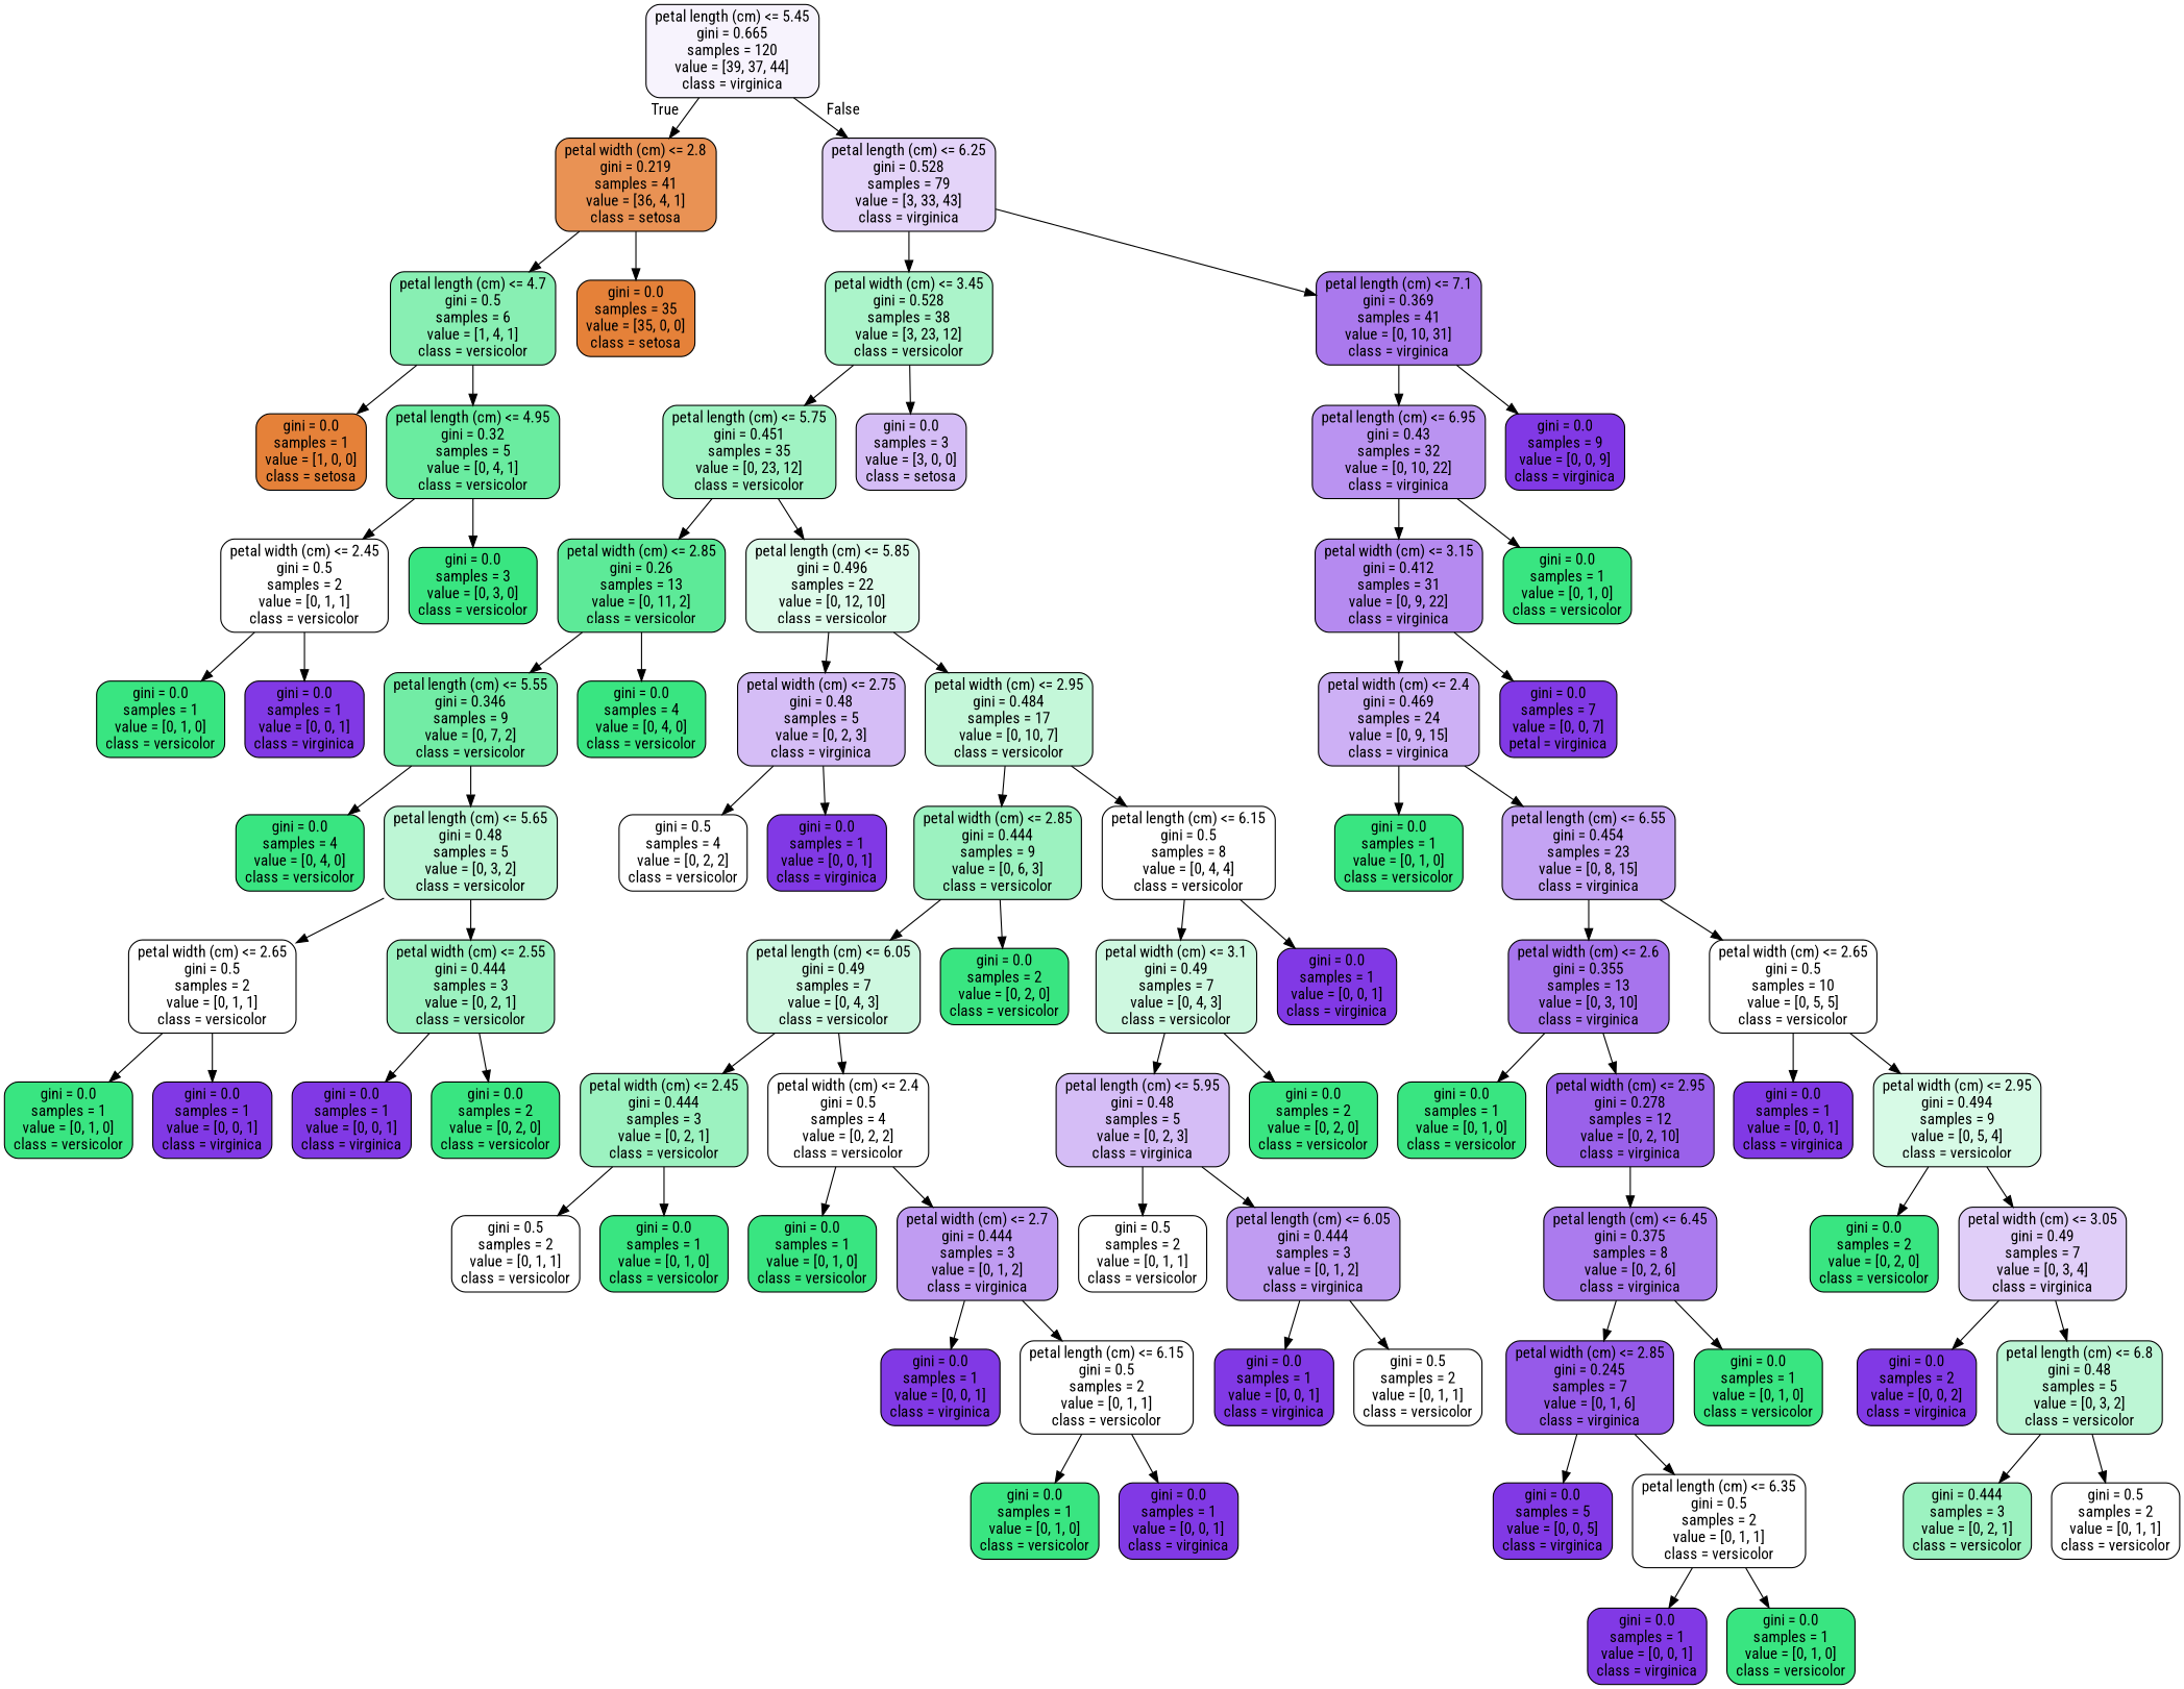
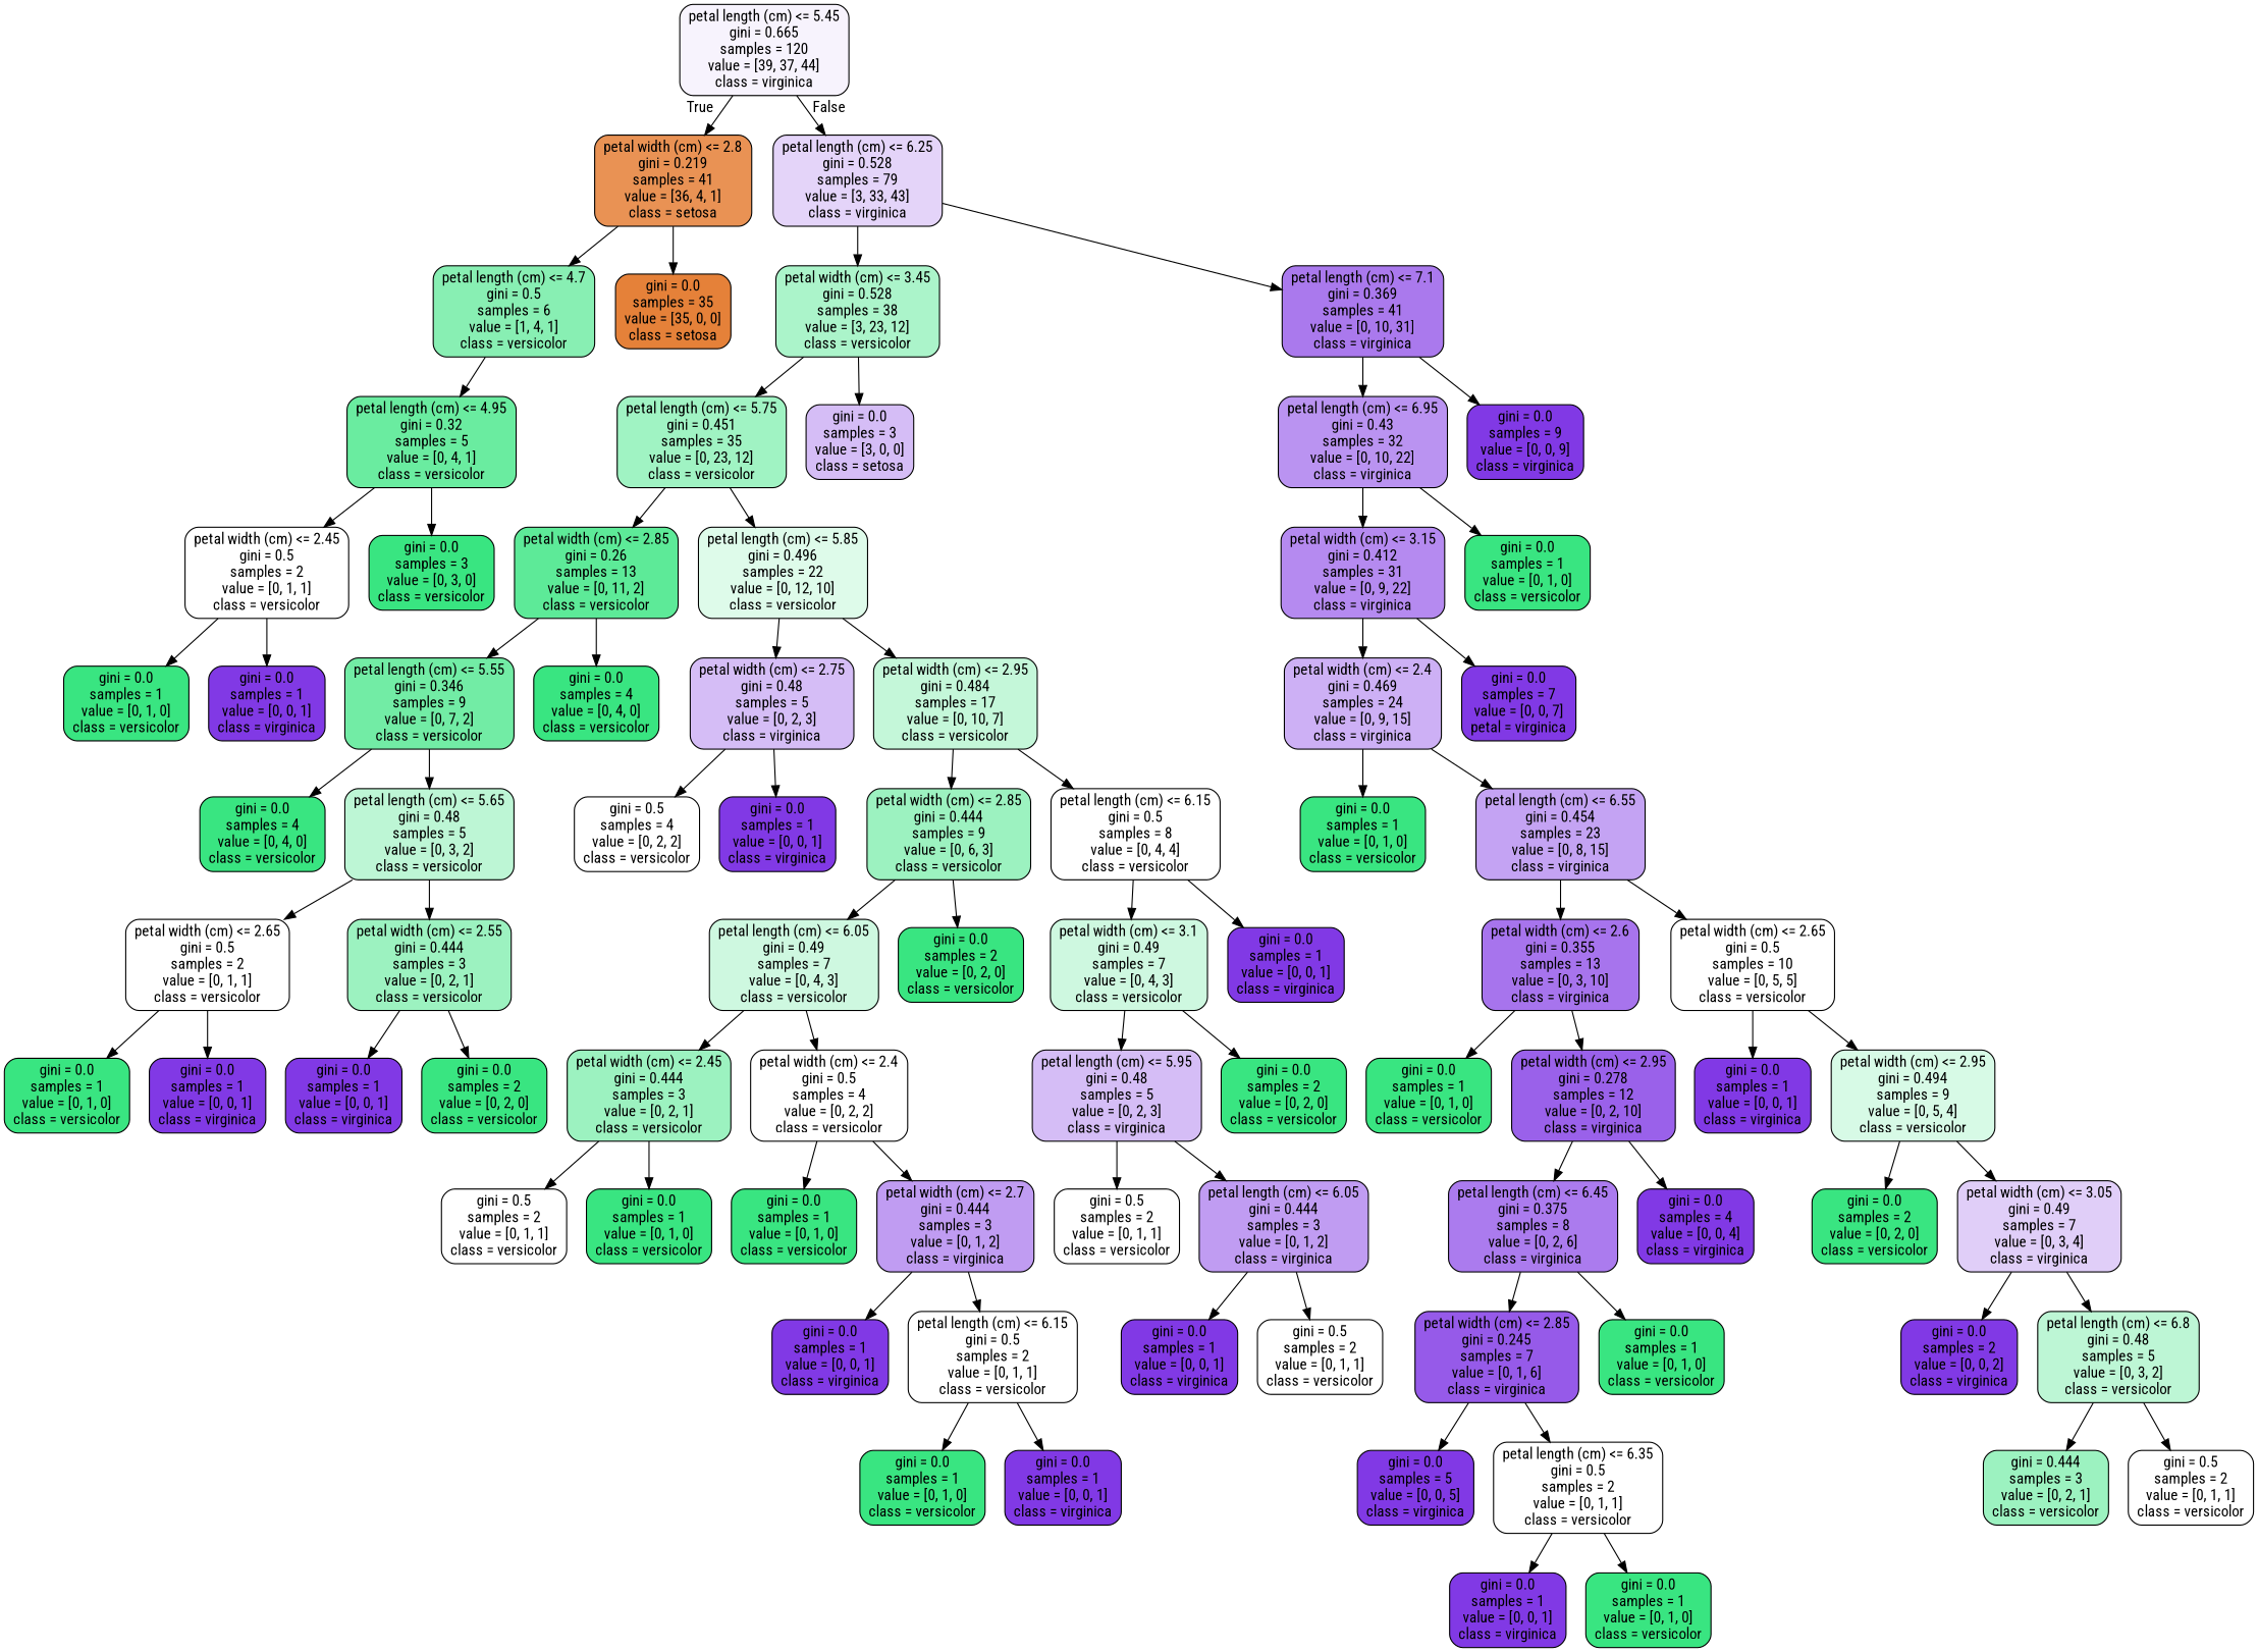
  digraph {
    fontname="Roboto Condensed"
    node [color=black fillcolor="#39e581" fontname="Roboto Condensed" shape=box style="filled, rounded"]
    edge [fontname="Roboto Condensed"]
    n1 [fillcolor="#f7f3fd" label="petal length (cm) <= 5.45\ngini = 0.665\nsamples = 120\nvalue = [39, 37, 44]\nclass = virginica"]
    n2 [fillcolor="#e99254" label="petal width (cm) <= 2.8\ngini = 0.219\nsamples = 41\nvalue = [36, 4, 1]\nclass = setosa"]
    n3 [fillcolor="#e4d4f9" label="petal length (cm) <= 6.25\ngini = 0.528\nsamples = 79\nvalue = [3, 33, 43]\nclass = virginica"]
    n4 [fillcolor="#88efb3" label="petal length (cm) <= 4.7\ngini = 0.5\nsamples = 6\nvalue = [1, 4, 1]\nclass = versicolor"]
    n5 [fillcolor="#e58139" label="gini = 0.0\nsamples = 35\nvalue = [35, 0, 0]\nclass = setosa"]
    n6 [fillcolor="#abf4ca" label="petal width (cm) <= 3.45\ngini = 0.528\nsamples = 38\nvalue = [3, 23, 12]\nclass = versicolor"]
    n7 [fillcolor="#aa79ed" label="petal length (cm) <= 7.1\ngini = 0.369\nsamples = 41\nvalue = [0, 10, 31]\nclass = virginica"]
-   n8 [fillcolor="#e58139" label="gini = 0.0\nsamples = 1\nvalue = [1, 0, 0]\nclass = setosa"]
    n9 [fillcolor="#6aeca0" label="petal length (cm) <= 4.95\ngini = 0.32\nsamples = 5\nvalue = [0, 4, 1]\nclass = versicolor"]
    n10 [fillcolor="#ffffff" label="petal width (cm) <= 2.45\ngini = 0.5\nsamples = 2\nvalue = [0, 1, 1]\nclass = versicolor"]
    n11 [label="gini = 0.0\nsamples = 3\nvalue = [0, 3, 0]\nclass = versicolor"]
    n12 [label="gini = 0.0\nsamples = 1\nvalue = [0, 1, 0]\nclass = versicolor"]
    n13 [fillcolor="#8139e5" label="gini = 0.0\nsamples = 1\nvalue = [0, 0, 1]\nclass = virginica"]
    n14 [fillcolor="#a0f3c3" label="petal length (cm) <= 5.75\ngini = 0.451\nsamples = 35\nvalue = [0, 23, 12]\nclass = versicolor"]
    n15 [fillcolor="#d5bdf6" label="gini = 0.0\nsamples = 3\nvalue = [3, 0, 0]\nclass = setosa"]
    n16 [fillcolor="#ba93f1" label="petal length (cm) <= 6.95\ngini = 0.43\nsamples = 32\nvalue = [0, 10, 22]\nclass = virginica"]
    n17 [fillcolor="#8139e5" label="gini = 0.0\nsamples = 9\nvalue = [0, 0, 9]\nclass = virginica"]
    n18 [fillcolor="#5dea98" label="petal width (cm) <= 2.85\ngini = 0.26\nsamples = 13\nvalue = [0, 11, 2]\nclass = versicolor"]
    n19 [fillcolor="#defbea" label="petal length (cm) <= 5.85\ngini = 0.496\nsamples = 22\nvalue = [0, 12, 10]\nclass = versicolor"]
    n20 [fillcolor="#72eca5" label="petal length (cm) <= 5.55\ngini = 0.346\nsamples = 9\nvalue = [0, 7, 2]\nclass = versicolor"]
    n21 [label="gini = 0.0\nsamples = 4\nvalue = [0, 4, 0]\nclass = versicolor"]
    n22 [fillcolor="#d5bdf6" label="petal width (cm) <= 2.75\ngini = 0.48\nsamples = 5\nvalue = [0, 2, 3]\nclass = virginica"]
    n23 [fillcolor="#c4f7d9" label="petal width (cm) <= 2.95\ngini = 0.484\nsamples = 17\nvalue = [0, 10, 7]\nclass = versicolor"]
    n24 [label="gini = 0.0\nsamples = 4\nvalue = [0, 4, 0]\nclass = versicolor"]
    n25 [fillcolor="#bdf6d5" label="petal length (cm) <= 5.65\ngini = 0.48\nsamples = 5\nvalue = [0, 3, 2]\nclass = versicolor"]
    n26 [fillcolor="#ffffff" label="petal width (cm) <= 2.65\ngini = 0.5\nsamples = 2\nvalue = [0, 1, 1]\nclass = versicolor"]
    n27 [fillcolor="#9cf2c0" label="petal width (cm) <= 2.55\ngini = 0.444\nsamples = 3\nvalue = [0, 2, 1]\nclass = versicolor"]
    n28 [label="gini = 0.0\nsamples = 1\nvalue = [0, 1, 0]\nclass = versicolor"]
    n29 [fillcolor="#8139e5" label="gini = 0.0\nsamples = 1\nvalue = [0, 0, 1]\nclass = virginica"]
    n30 [fillcolor="#8139e5" label="gini = 0.0\nsamples = 1\nvalue = [0, 0, 1]\nclass = virginica"]
    n31 [label="gini = 0.0\nsamples = 2\nvalue = [0, 2, 0]\nclass = versicolor"]
    n32 [fillcolor="#ffffff" label="gini = 0.5\nsamples = 4\nvalue = [0, 2, 2]\nclass = versicolor"]
    n33 [fillcolor="#8139e5" label="gini = 0.0\nsamples = 1\nvalue = [0, 0, 1]\nclass = virginica"]
    n34 [fillcolor="#9cf2c0" label="petal width (cm) <= 2.85\ngini = 0.444\nsamples = 9\nvalue = [0, 6, 3]\nclass = versicolor"]
    n35 [fillcolor="#ffffff" label="petal length (cm) <= 6.15\ngini = 0.5\nsamples = 8\nvalue = [0, 4, 4]\nclass = versicolor"]
    n36 [fillcolor="#cef8e0" label="petal length (cm) <= 6.05\ngini = 0.49\nsamples = 7\nvalue = [0, 4, 3]\nclass = versicolor"]
    n37 [label="gini = 0.0\nsamples = 2\nvalue = [0, 2, 0]\nclass = versicolor"]
    n38 [fillcolor="#cef8e0" label="petal width (cm) <= 3.1\ngini = 0.49\nsamples = 7\nvalue = [0, 4, 3]\nclass = versicolor"]
    n39 [fillcolor="#8139e5" label="gini = 0.0\nsamples = 1\nvalue = [0, 0, 1]\nclass = virginica"]
    n40 [fillcolor="#9cf2c0" label="petal width (cm) <= 2.45\ngini = 0.444\nsamples = 3\nvalue = [0, 2, 1]\nclass = versicolor"]
    n41 [fillcolor="#ffffff" label="petal width (cm) <= 2.4\ngini = 0.5\nsamples = 4\nvalue = [0, 2, 2]\nclass = versicolor"]
    n42 [fillcolor="#ffffff" label="gini = 0.5\nsamples = 2\nvalue = [0, 1, 1]\nclass = versicolor"]
    n43 [label="gini = 0.0\nsamples = 1\nvalue = [0, 1, 0]\nclass = versicolor"]
    n44 [label="gini = 0.0\nsamples = 1\nvalue = [0, 1, 0]\nclass = versicolor"]
    n45 [fillcolor="#c09cf2" label="petal width (cm) <= 2.7\ngini = 0.444\nsamples = 3\nvalue = [0, 1, 2]\nclass = virginica"]
    n46 [fillcolor="#8139e5" label="gini = 0.0\nsamples = 1\nvalue = [0, 0, 1]\nclass = virginica"]
    n47 [fillcolor="#ffffff" label="petal length (cm) <= 6.15\ngini = 0.5\nsamples = 2\nvalue = [0, 1, 1]\nclass = versicolor"]
    n48 [label="gini = 0.0\nsamples = 1\nvalue = [0, 1, 0]\nclass = versicolor"]
    n49 [fillcolor="#8139e5" label="gini = 0.0\nsamples = 1\nvalue = [0, 0, 1]\nclass = virginica"]
    n50 [fillcolor="#d5bdf6" label="petal length (cm) <= 5.95\ngini = 0.48\nsamples = 5\nvalue = [0, 2, 3]\nclass = virginica"]
    n51 [label="gini = 0.0\nsamples = 2\nvalue = [0, 2, 0]\nclass = versicolor"]
    n52 [fillcolor="#ffffff" label="gini = 0.5\nsamples = 2\nvalue = [0, 1, 1]\nclass = versicolor"]
    n53 [fillcolor="#c09cf2" label="petal length (cm) <= 6.05\ngini = 0.444\nsamples = 3\nvalue = [0, 1, 2]\nclass = virginica"]
    n54 [fillcolor="#8139e5" label="gini = 0.0\nsamples = 1\nvalue = [0, 0, 1]\nclass = virginica"]
    n55 [fillcolor="#ffffff" label="gini = 0.5\nsamples = 2\nvalue = [0, 1, 1]\nclass = versicolor"]
    n56 [fillcolor="#b58af0" label="petal width (cm) <= 3.15\ngini = 0.412\nsamples = 31\nvalue = [0, 9, 22]\nclass = virginica"]
    n57 [label="gini = 0.0\nsamples = 1\nvalue = [0, 1, 0]\nclass = versicolor"]
    n58 [fillcolor="#cdb0f5" label="petal width (cm) <= 2.4\ngini = 0.469\nsamples = 24\nvalue = [0, 9, 15]\nclass = virginica"]
    n59 [fillcolor="#8139e5" label="gini = 0.0\nsamples = 7\nvalue = [0, 0, 7]\npetal = virginica"]
    n60 [label="gini = 0.0\nsamples = 1\nvalue = [0, 1, 0]\nclass = versicolor"]
    n61 [fillcolor="#c4a3f3" label="petal length (cm) <= 6.55\ngini = 0.454\nsamples = 23\nvalue = [0, 8, 15]\nclass = virginica"]
    n62 [fillcolor="#a774ed" label="petal width (cm) <= 2.6\ngini = 0.355\nsamples = 13\nvalue = [0, 3, 10]\nclass = virginica"]
    n63 [fillcolor="#ffffff" label="petal width (cm) <= 2.65\ngini = 0.5\nsamples = 10\nvalue = [0, 5, 5]\nclass = versicolor"]
    n64 [label="gini = 0.0\nsamples = 1\nvalue = [0, 1, 0]\nclass = versicolor"]
    n65 [fillcolor="#9a61ea" label="petal width (cm) <= 2.95\ngini = 0.278\nsamples = 12\nvalue = [0, 2, 10]\nclass = virginica"]
    n66 [fillcolor="#8139e5" label="gini = 0.0\nsamples = 1\nvalue = [0, 0, 1]\nclass = virginica"]
    n67 [fillcolor="#d7fae6" label="petal width (cm) <= 2.95\ngini = 0.494\nsamples = 9\nvalue = [0, 5, 4]\nclass = versicolor"]
    n68 [fillcolor="#ab7bee" label="petal length (cm) <= 6.45\ngini = 0.375\nsamples = 8\nvalue = [0, 2, 6]\nclass = virginica"]
+   n69 [fillcolor="#8139e5" label="gini = 0.0\nsamples = 4\nvalue = [0, 0, 4]\nclass = virginica"]
    n70 [fillcolor="#965ae9" label="petal width (cm) <= 2.85\ngini = 0.245\nsamples = 7\nvalue = [0, 1, 6]\nclass = virginica"]
    n71 [label="gini = 0.0\nsamples = 1\nvalue = [0, 1, 0]\nclass = versicolor"]
    n72 [fillcolor="#8139e5" label="gini = 0.0\nsamples = 5\nvalue = [0, 0, 5]\nclass = virginica"]
    n73 [fillcolor="#ffffff" label="petal length (cm) <= 6.35\ngini = 0.5\nsamples = 2\nvalue = [0, 1, 1]\nclass = versicolor"]
    n74 [fillcolor="#8139e5" label="gini = 0.0\nsamples = 1\nvalue = [0, 0, 1]\nclass = virginica"]
    n75 [label="gini = 0.0\nsamples = 1\nvalue = [0, 1, 0]\nclass = versicolor"]
    n76 [label="gini = 0.0\nsamples = 2\nvalue = [0, 2, 0]\nclass = versicolor"]
    n77 [fillcolor="#e0cef8" label="petal width (cm) <= 3.05\ngini = 0.49\nsamples = 7\nvalue = [0, 3, 4]\nclass = virginica"]
    n78 [fillcolor="#8139e5" label="gini = 0.0\nsamples = 2\nvalue = [0, 0, 2]\nclass = virginica"]
    n79 [fillcolor="#bdf6d5" label="petal length (cm) <= 6.8\ngini = 0.48\nsamples = 5\nvalue = [0, 3, 2]\nclass = versicolor"]
    n80 [fillcolor="#9cf2c0" label="gini = 0.444\nsamples = 3\nvalue = [0, 2, 1]\nclass = versicolor"]
    n81 [fillcolor="#ffffff" label="gini = 0.5\nsamples = 2\nvalue = [0, 1, 1]\nclass = versicolor"]
    n1 -> n2 [headlabel=True labelangle=45 labeldistance=2.5]
    n1 -> n3 [headlabel=False labelangle=-45 labeldistance=2.5]
    n2 -> n4
    n2 -> n5
    n3 -> n6
    n3 -> n7
-   n4 -> n8
    n4 -> n9
    n6 -> n14
    n6 -> n15
    n7 -> n16
    n7 -> n17
    n9 -> n10
    n9 -> n11
    n10 -> n12
    n10 -> n13
    n14 -> n18
    n14 -> n19
    n16 -> n56
    n16 -> n57
    n18 -> n20
    n18 -> n21
    n19 -> n22
    n19 -> n23
    n20 -> n24
    n20 -> n25
    n22 -> n32
    n22 -> n33
    n23 -> n34
    n23 -> n35
    n25 -> n26
    n25 -> n27
    n26 -> n28
    n26 -> n29
    n27 -> n30
    n27 -> n31
    n34 -> n36
    n34 -> n37
    n35 -> n38
    n35 -> n39
    n36 -> n40
    n36 -> n41
    n38 -> n50
    n38 -> n51
    n40 -> n42
    n40 -> n43
    n41 -> n44
    n41 -> n45
    n45 -> n46
    n45 -> n47
    n47 -> n48
    n47 -> n49
    n50 -> n52
    n50 -> n53
    n53 -> n54
    n53 -> n55
    n56 -> n58
    n56 -> n59
    n58 -> n60
    n58 -> n61
    n61 -> n62
    n61 -> n63
    n62 -> n64
    n62 -> n65
    n63 -> n66
    n63 -> n67
    n65 -> n68
+   n65 -> n69
    n67 -> n76
    n67 -> n77
    n68 -> n70
    n68 -> n71
    n70 -> n72
    n70 -> n73
    n73 -> n74
    n73 -> n75
    n77 -> n78
    n77 -> n79
    n79 -> n80
    n79 -> n81
  }
